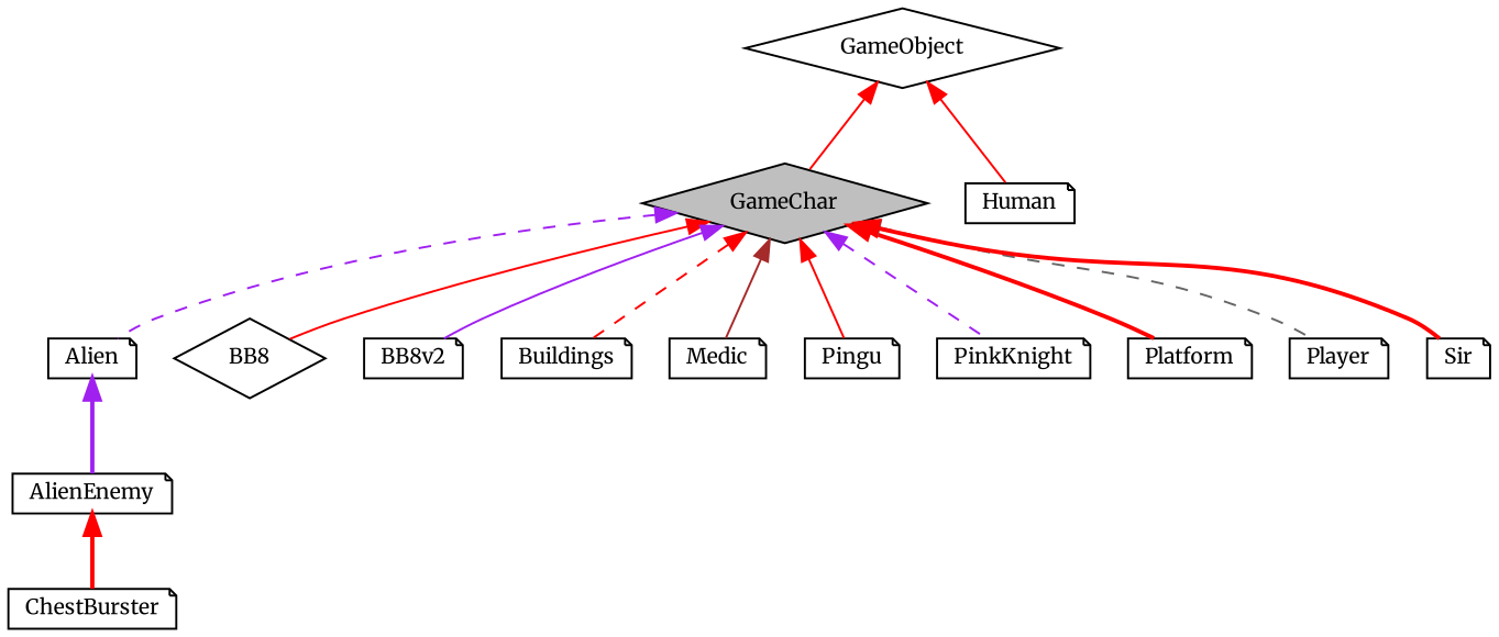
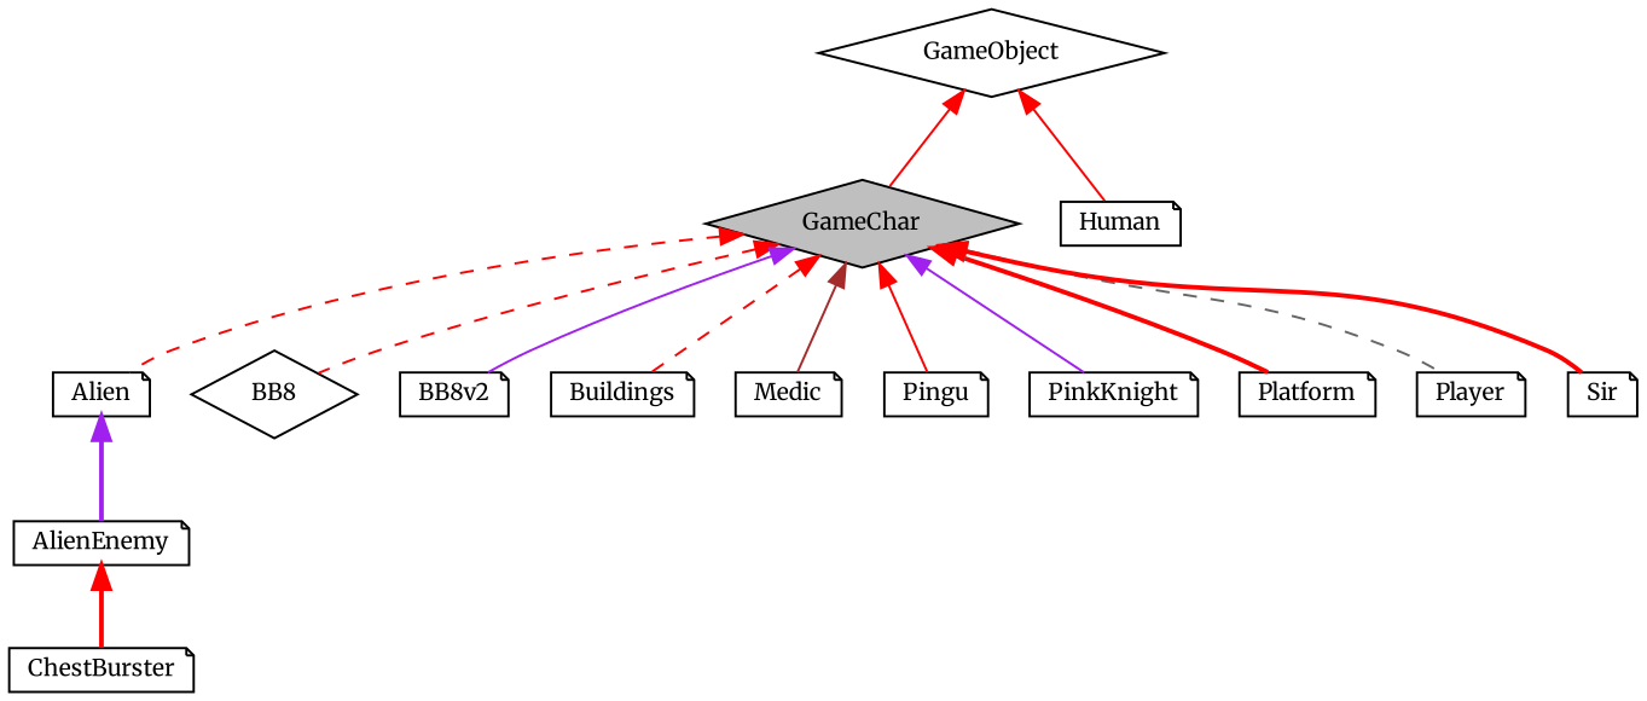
  digraph {
    fontname=Merriweather
    node [color=black fontname=Merriweather fontsize=10 shape=note]
    edge [color=red dir=back fontname=Merriweather fontsize=10 labelfontname=Helvetica labelfontsize=10 style=solid]
    n1 [fillcolor=grey75 fontcolor=black height=0.2 label=GameChar shape=diamond style=filled width=0.4]
    n2 [height=0.2 label=Alien width=0.4]
    n3 [height=0.2 label=BB8 shape=diamond width=0.4]
    n4 [height=0.2 label=BB8v2 width=0.4]
    n5 [height=0.2 label=Buildings width=0.4]
    n6 [height=0.2 label=Medic width=0.4]
    n7 [height=0.2 label=Pingu width=0.4]
    n8 [height=0.2 label=PinkKnight width=0.4]
    n9 [height=0.2 label=Platform width=0.4]
    n10 [height=0.2 label=Player width=0.4]
    n11 [height=0.2 label=Sir width=0.4]
    n12 [height=0.2 label=AlienEnemy width=0.4]
    n13 [height=0.2 label=Human width=0.4]
    n14 [height=0.2 label=GameObject shape=diamond width=0.4]
    n15 [height=0.2 label=ChestBurster width=0.4]
-   n1 -> n2 [color=purple style=dashed]
-   n1 -> n3
+   n1 -> n2 [style=dashed]
+   n1 -> n3 [style=dashed]
    n1 -> n4 [color=purple]
    n1 -> n5 [style=dashed]
    n1 -> n6 [color=brown]
    n1 -> n7
-   n1 -> n8 [color=purple style=dashed]
+   n1 -> n8 [color=purple]
    n1 -> n9 [style=bold]
    n1 -> n10 [color=gray40 style=dashed]
    n1 -> n11 [style=bold]
    n2 -> n12 [color=purple style=bold]
    n12 -> n15 [style=bold]
    n14 -> n1
    n14 -> n13
  }
